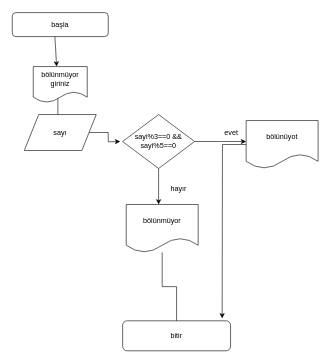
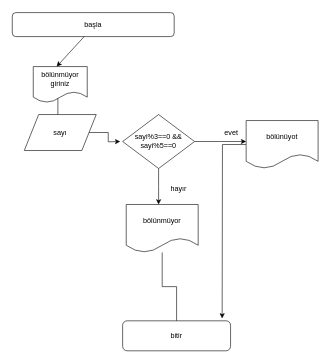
  <mxCell id="0" />
  <mxCell id="1" parent="0" />
- <mxCell id="2" value="başla" style="rounded=1;whiteSpace=wrap;html=1;fontSize=12;glass=0;strokeWidth=1;shadow=0;" vertex="1" parent="1"><mxGeometry x="20" y="20" width="160" height="40" as="geometry" /></mxCell>
+ <mxCell id="2" value="başla" style="rounded=1;whiteSpace=wrap;html=1;fontSize=12;glass=0;strokeWidth=1;shadow=0;" vertex="1" parent="1"><mxGeometry x="20" y="20" width="270" height="40" as="geometry" /></mxCell>
  <mxCell id="3" value="bölünmüyor giriniz" style="shape=document;whiteSpace=wrap;html=1;boundedLbl=1;" vertex="1" parent="1"><mxGeometry x="55" y="110" width="90" height="60" as="geometry" /></mxCell>
  <mxCell id="4" value="" style="endArrow=classic;html=1;exitX=0.444;exitY=1;exitDx=0;exitDy=0;exitPerimeter=0;entryX=0.433;entryY=0;entryDx=0;entryDy=0;entryPerimeter=0;" edge="1" parent="1" source="2" target="3"><mxGeometry width="50" height="50" relative="1" as="geometry"><mxPoint x="94" y="181.98" as="sourcePoint" /><mxPoint x="290" y="230" as="targetPoint" /></mxGeometry></mxCell>
  <mxCell id="5" value="" style="endArrow=classic;html=1;exitX=0.456;exitY=0.883;exitDx=0;exitDy=0;exitPerimeter=0;" edge="1" parent="1" source="3"><mxGeometry width="50" height="50" relative="1" as="geometry"><mxPoint x="150" y="250" as="sourcePoint" /><mxPoint x="96" y="230" as="targetPoint" /></mxGeometry></mxCell>
  <mxCell id="6" style="edgeStyle=orthogonalEdgeStyle;rounded=0;orthogonalLoop=1;jettySize=auto;html=1;" edge="1" parent="1" source="7"><mxGeometry relative="1" as="geometry"><mxPoint x="200" y="235" as="targetPoint" /></mxGeometry></mxCell>
  <mxCell id="7" value="sayı" style="shape=parallelogram;perimeter=parallelogramPerimeter;whiteSpace=wrap;html=1;" vertex="1" parent="1"><mxGeometry x="40" y="190" width="120" height="60" as="geometry" /></mxCell>
  <mxCell id="8" style="edgeStyle=orthogonalEdgeStyle;rounded=0;orthogonalLoop=1;jettySize=auto;html=1;" edge="1" parent="1" source="10"><mxGeometry relative="1" as="geometry"><mxPoint x="410" y="235" as="targetPoint" /></mxGeometry></mxCell>
  <mxCell id="9" style="edgeStyle=orthogonalEdgeStyle;rounded=0;orthogonalLoop=1;jettySize=auto;html=1;" edge="1" parent="1" source="10"><mxGeometry relative="1" as="geometry"><mxPoint x="264" y="340" as="targetPoint" /></mxGeometry></mxCell>
  <mxCell id="10" value="sayi%3==0 &amp;amp;&amp;amp;&lt;br&gt;sayi%5==0" style="rhombus;whiteSpace=wrap;html=1;" vertex="1" parent="1"><mxGeometry x="204" y="190" width="120" height="90" as="geometry" /></mxCell>
  <mxCell id="11" value="evet" style="text;html=1;align=center;verticalAlign=middle;resizable=0;points=[];autosize=1;" vertex="1" parent="1"><mxGeometry x="365" y="211" width="40" height="20" as="geometry" /></mxCell>
  <mxCell id="12" value="hayır" style="text;html=1;align=center;verticalAlign=middle;resizable=0;points=[];autosize=1;" vertex="1" parent="1"><mxGeometry x="277" y="304" width="40" height="20" as="geometry" /></mxCell>
  <mxCell id="13" style="edgeStyle=orthogonalEdgeStyle;rounded=0;orthogonalLoop=1;jettySize=auto;html=1;" edge="1" parent="1" source="14"><mxGeometry relative="1" as="geometry"><mxPoint x="370" y="530" as="targetPoint" /></mxGeometry></mxCell>
  <mxCell id="14" value="bölünüyot" style="shape=document;whiteSpace=wrap;html=1;boundedLbl=1;" vertex="1" parent="1"><mxGeometry x="410" y="200" width="120" height="80" as="geometry" /></mxCell>
  <mxCell id="15" value="bitir" style="rounded=1;whiteSpace=wrap;html=1;fontSize=12;glass=0;strokeWidth=1;shadow=0;" vertex="1" parent="1"><mxGeometry x="204" y="534" width="180" height="50" as="geometry" /></mxCell>
  <mxCell id="16" style="edgeStyle=orthogonalEdgeStyle;rounded=0;orthogonalLoop=1;jettySize=auto;html=1;endArrow=none;" edge="1" parent="1" source="17" target="15"><mxGeometry relative="1" as="geometry" /></mxCell>
  <mxCell id="17" value="bölünmüyor" style="shape=document;whiteSpace=wrap;html=1;boundedLbl=1;" vertex="1" parent="1"><mxGeometry x="210" y="340" width="120" height="80" as="geometry" /></mxCell>
